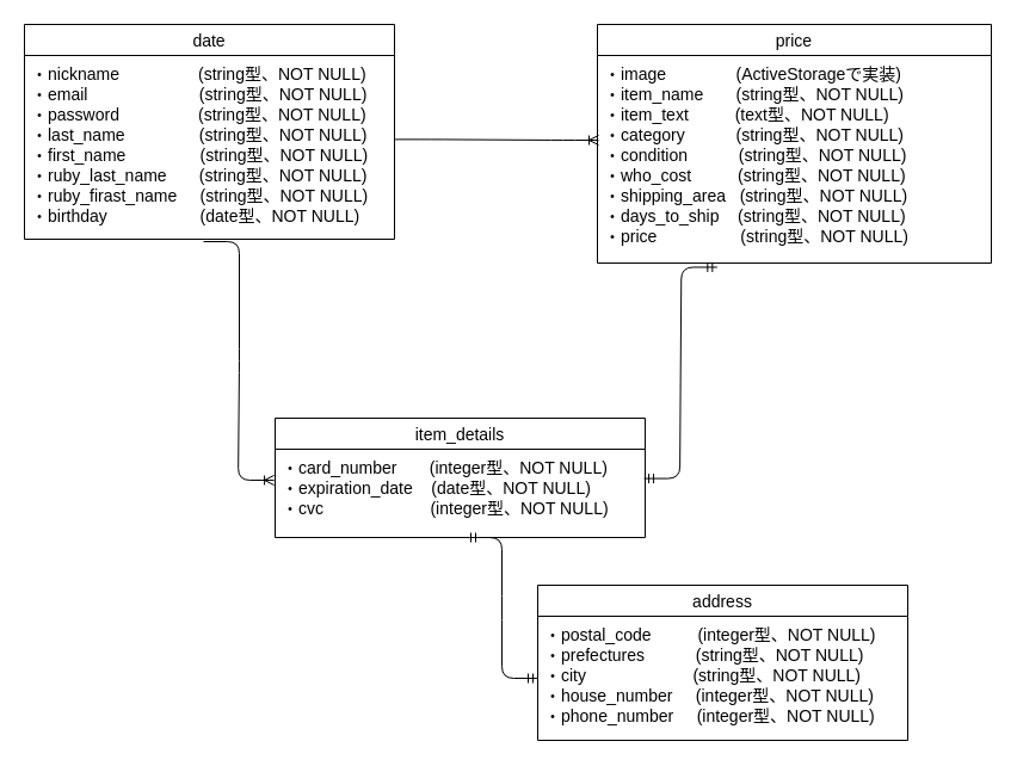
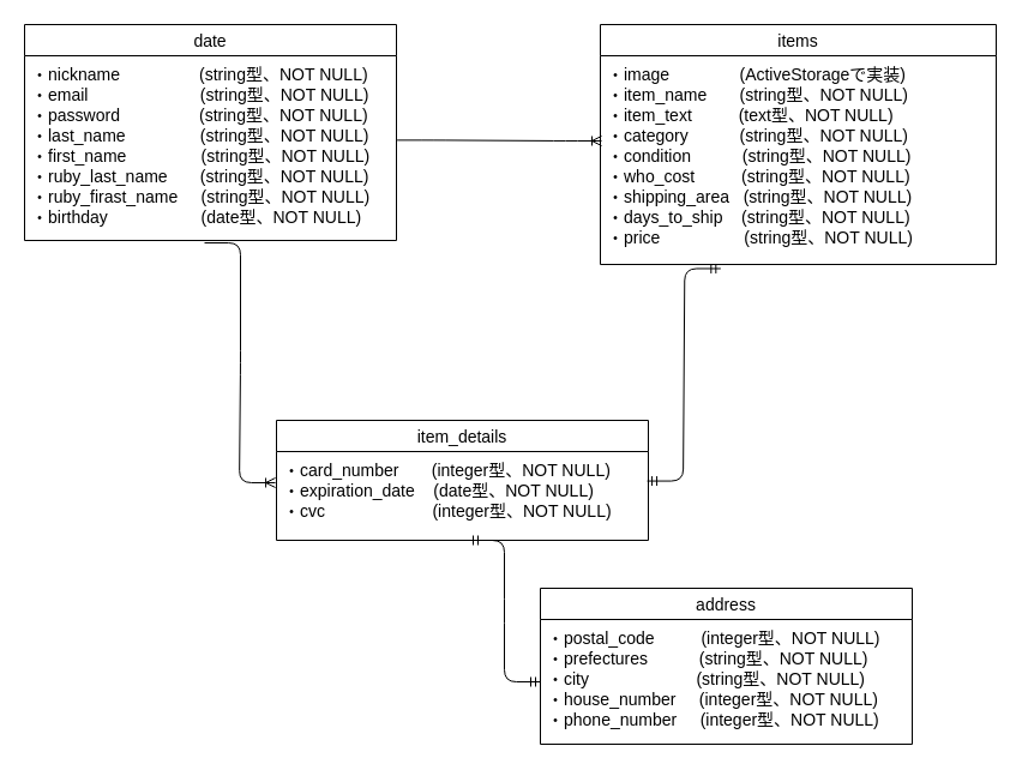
  <mxCell id="0" />
  <mxCell id="1" parent="0" />
  <mxCell id="2" value="date" style="swimlane;fontStyle=0;childLayout=stackLayout;horizontal=1;startSize=26;horizontalStack=0;resizeParent=1;resizeParentMax=0;resizeLast=0;collapsible=1;marginBottom=0;align=center;fontSize=14;" parent="1" vertex="1"><mxGeometry x="20" y="20" width="310" height="180" as="geometry" /></mxCell>
- <mxCell id="3" value="price" style="swimlane;fontStyle=0;childLayout=stackLayout;horizontal=1;startSize=26;horizontalStack=0;resizeParent=1;resizeParentMax=0;resizeLast=0;collapsible=1;marginBottom=0;align=center;fontSize=14;" parent="1" vertex="1"><mxGeometry x="500" y="20" width="330" height="200" as="geometry" /></mxCell>
+ <mxCell id="3" value="items" style="swimlane;fontStyle=0;childLayout=stackLayout;horizontal=1;startSize=26;horizontalStack=0;resizeParent=1;resizeParentMax=0;resizeLast=0;collapsible=1;marginBottom=0;align=center;fontSize=14;" parent="1" vertex="1"><mxGeometry x="500" y="20" width="330" height="200" as="geometry" /></mxCell>
  <mxCell id="4" value="・image               (ActiveStorageで実装)&#10;・item_name       (string型、NOT NULL)&#10;・item_text          (text型、NOT NULL)&#10;・category           (string型、NOT NULL)&#10;・condition           (string型、NOT NULL)&#10;・who_cost          (string型、NOT NULL)&#10;・shipping_area   (string型、NOT NULL)&#10;・days_to_ship    (string型、NOT NULL)&#10;・price                  (string型、NOT NULL)" style="text;strokeColor=none;fillColor=none;spacingLeft=4;spacingRight=4;overflow=hidden;rotatable=0;points=[[0,0.5],[1,0.5]];portConstraint=eastwest;fontSize=14;spacingBottom=4;spacingTop=1;" parent="3" vertex="1"><mxGeometry y="26" width="330" height="174" as="geometry" /></mxCell>
  <mxCell id="5" value="item_details" style="swimlane;fontStyle=0;childLayout=stackLayout;horizontal=1;startSize=26;horizontalStack=0;resizeParent=1;resizeParentMax=0;resizeLast=0;collapsible=1;marginBottom=0;align=center;fontSize=14;" parent="1" vertex="1"><mxGeometry x="230" y="350" width="310" height="100" as="geometry" /></mxCell>
  <mxCell id="6" value="・card_number       (integer型、NOT NULL)&#10;・expiration_date    (date型、NOT NULL)&#10;・cvc                       (integer型、NOT NULL)" style="text;strokeColor=none;fillColor=none;spacingLeft=4;spacingRight=4;overflow=hidden;rotatable=0;points=[[0,0.5],[1,0.5]];portConstraint=eastwest;fontSize=14;spacingBottom=4;spacingTop=1;" parent="5" vertex="1"><mxGeometry y="26" width="310" height="74" as="geometry" /></mxCell>
  <mxCell id="7" value="・nickname                 (string型、NOT NULL)&#10;・email                        (string型、NOT NULL)&#10;・password                 (string型、NOT NULL)&#10;・last_name                (string型、NOT NULL)&#10;・first_name                (string型、NOT NULL)&#10;・ruby_last_name       (string型、NOT NULL)&#10;・ruby_firast_name     (string型、NOT NULL)&#10;・birthday                    (date型、NOT NULL)" style="text;strokeColor=none;fillColor=none;spacingLeft=4;spacingRight=4;overflow=hidden;rotatable=0;points=[[0,0.5],[1,0.5]];portConstraint=eastwest;fontSize=14;spacingBottom=4;spacingTop=1;" parent="1" vertex="1"><mxGeometry x="20" y="46" width="310" height="154" as="geometry" /></mxCell>
  <mxCell id="8" value="" style="edgeStyle=entityRelationEdgeStyle;fontSize=12;html=1;endArrow=ERoneToMany;entryX=0.003;entryY=0.408;entryDx=0;entryDy=0;entryPerimeter=0;exitX=1.002;exitY=0.457;exitDx=0;exitDy=0;exitPerimeter=0;" parent="1" source="7" target="4" edge="1"><mxGeometry width="100" height="100" relative="1" as="geometry"><mxPoint x="340" y="118" as="sourcePoint" /><mxPoint x="470" y="260" as="targetPoint" /></mxGeometry></mxCell>
  <mxCell id="9" value="" style="edgeStyle=entityRelationEdgeStyle;fontSize=12;html=1;endArrow=ERoneToMany;entryX=-0.003;entryY=0.351;entryDx=0;entryDy=0;entryPerimeter=0;" parent="1" target="6" edge="1"><mxGeometry width="100" height="100" relative="1" as="geometry"><mxPoint x="170" y="202" as="sourcePoint" /><mxPoint x="250" y="264" as="targetPoint" /></mxGeometry></mxCell>
  <mxCell id="10" value="address" style="swimlane;fontStyle=0;childLayout=stackLayout;horizontal=1;startSize=26;horizontalStack=0;resizeParent=1;resizeParentMax=0;resizeLast=0;collapsible=1;marginBottom=0;align=center;fontSize=14;" parent="1" vertex="1"><mxGeometry x="450" y="490" width="310" height="130" as="geometry" /></mxCell>
  <mxCell id="11" value="・postal_code          (integer型、NOT NULL)&#10;・prefectures           (string型、NOT NULL)&#10;・city                       (string型、NOT NULL)&#10;・house_number     (integer型、NOT NULL)&#10;・phone_number     (integer型、NOT NULL)&#10;&#10;" style="text;strokeColor=none;fillColor=none;spacingLeft=4;spacingRight=4;overflow=hidden;rotatable=0;points=[[0,0.5],[1,0.5]];portConstraint=eastwest;fontSize=14;spacingBottom=4;spacingTop=1;" parent="10" vertex="1"><mxGeometry y="26" width="310" height="104" as="geometry" /></mxCell>
  <mxCell id="12" value="" style="edgeStyle=entityRelationEdgeStyle;fontSize=12;html=1;endArrow=ERmandOne;startArrow=ERmandOne;entryX=0;entryY=0.5;entryDx=0;entryDy=0;" parent="1" target="11" edge="1"><mxGeometry width="100" height="100" relative="1" as="geometry"><mxPoint x="390" y="450" as="sourcePoint" /><mxPoint x="510" y="350" as="targetPoint" /></mxGeometry></mxCell>
  <mxCell id="13" value="" style="edgeStyle=entityRelationEdgeStyle;fontSize=12;html=1;endArrow=ERmandOne;startArrow=ERmandOne;entryX=0.304;entryY=1.02;entryDx=0;entryDy=0;entryPerimeter=0;exitX=0.997;exitY=0.332;exitDx=0;exitDy=0;exitPerimeter=0;" parent="1" source="6" target="4" edge="1"><mxGeometry width="100" height="100" relative="1" as="geometry"><mxPoint x="410" y="450" as="sourcePoint" /><mxPoint x="510" y="350" as="targetPoint" /></mxGeometry></mxCell>
